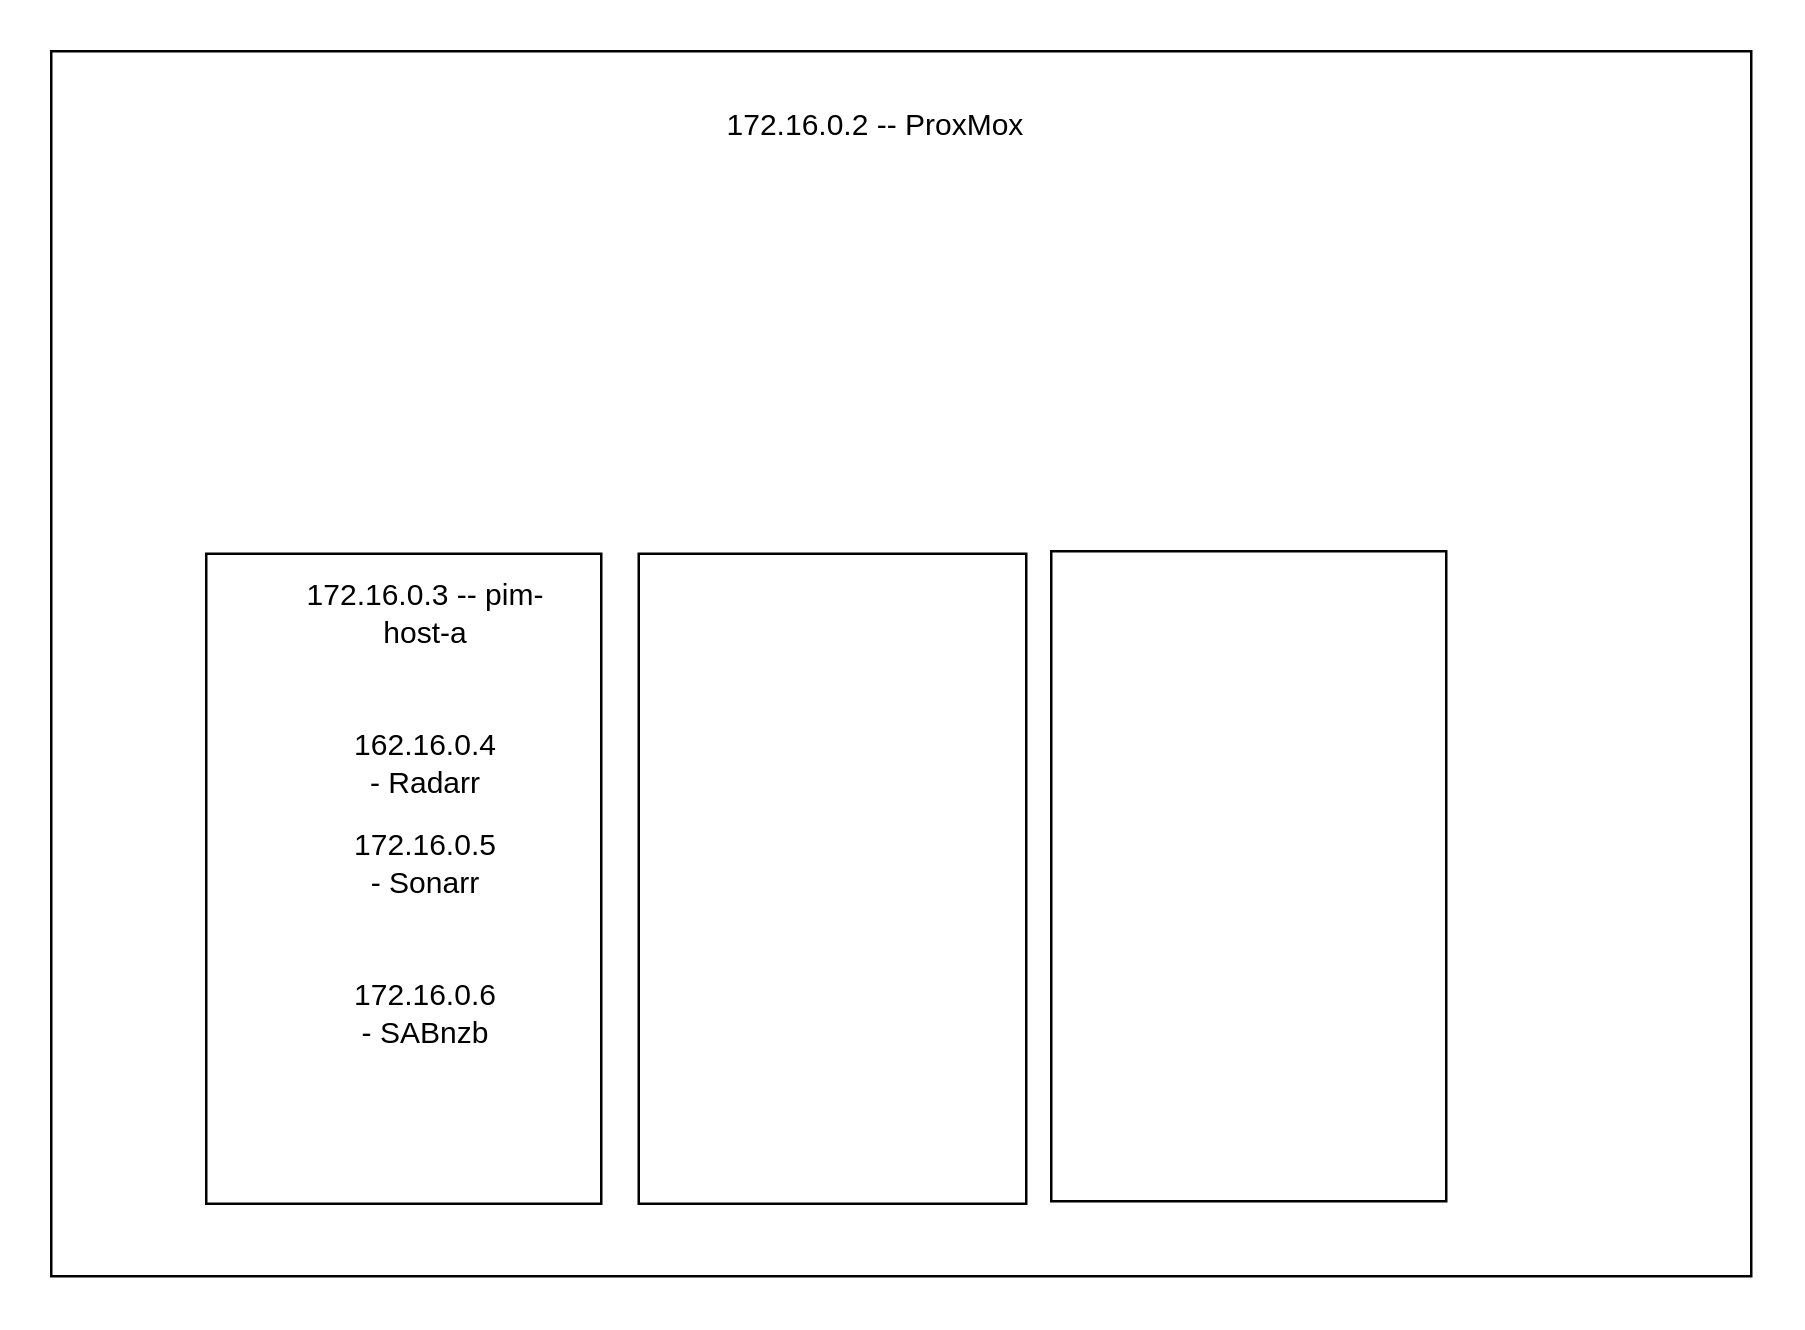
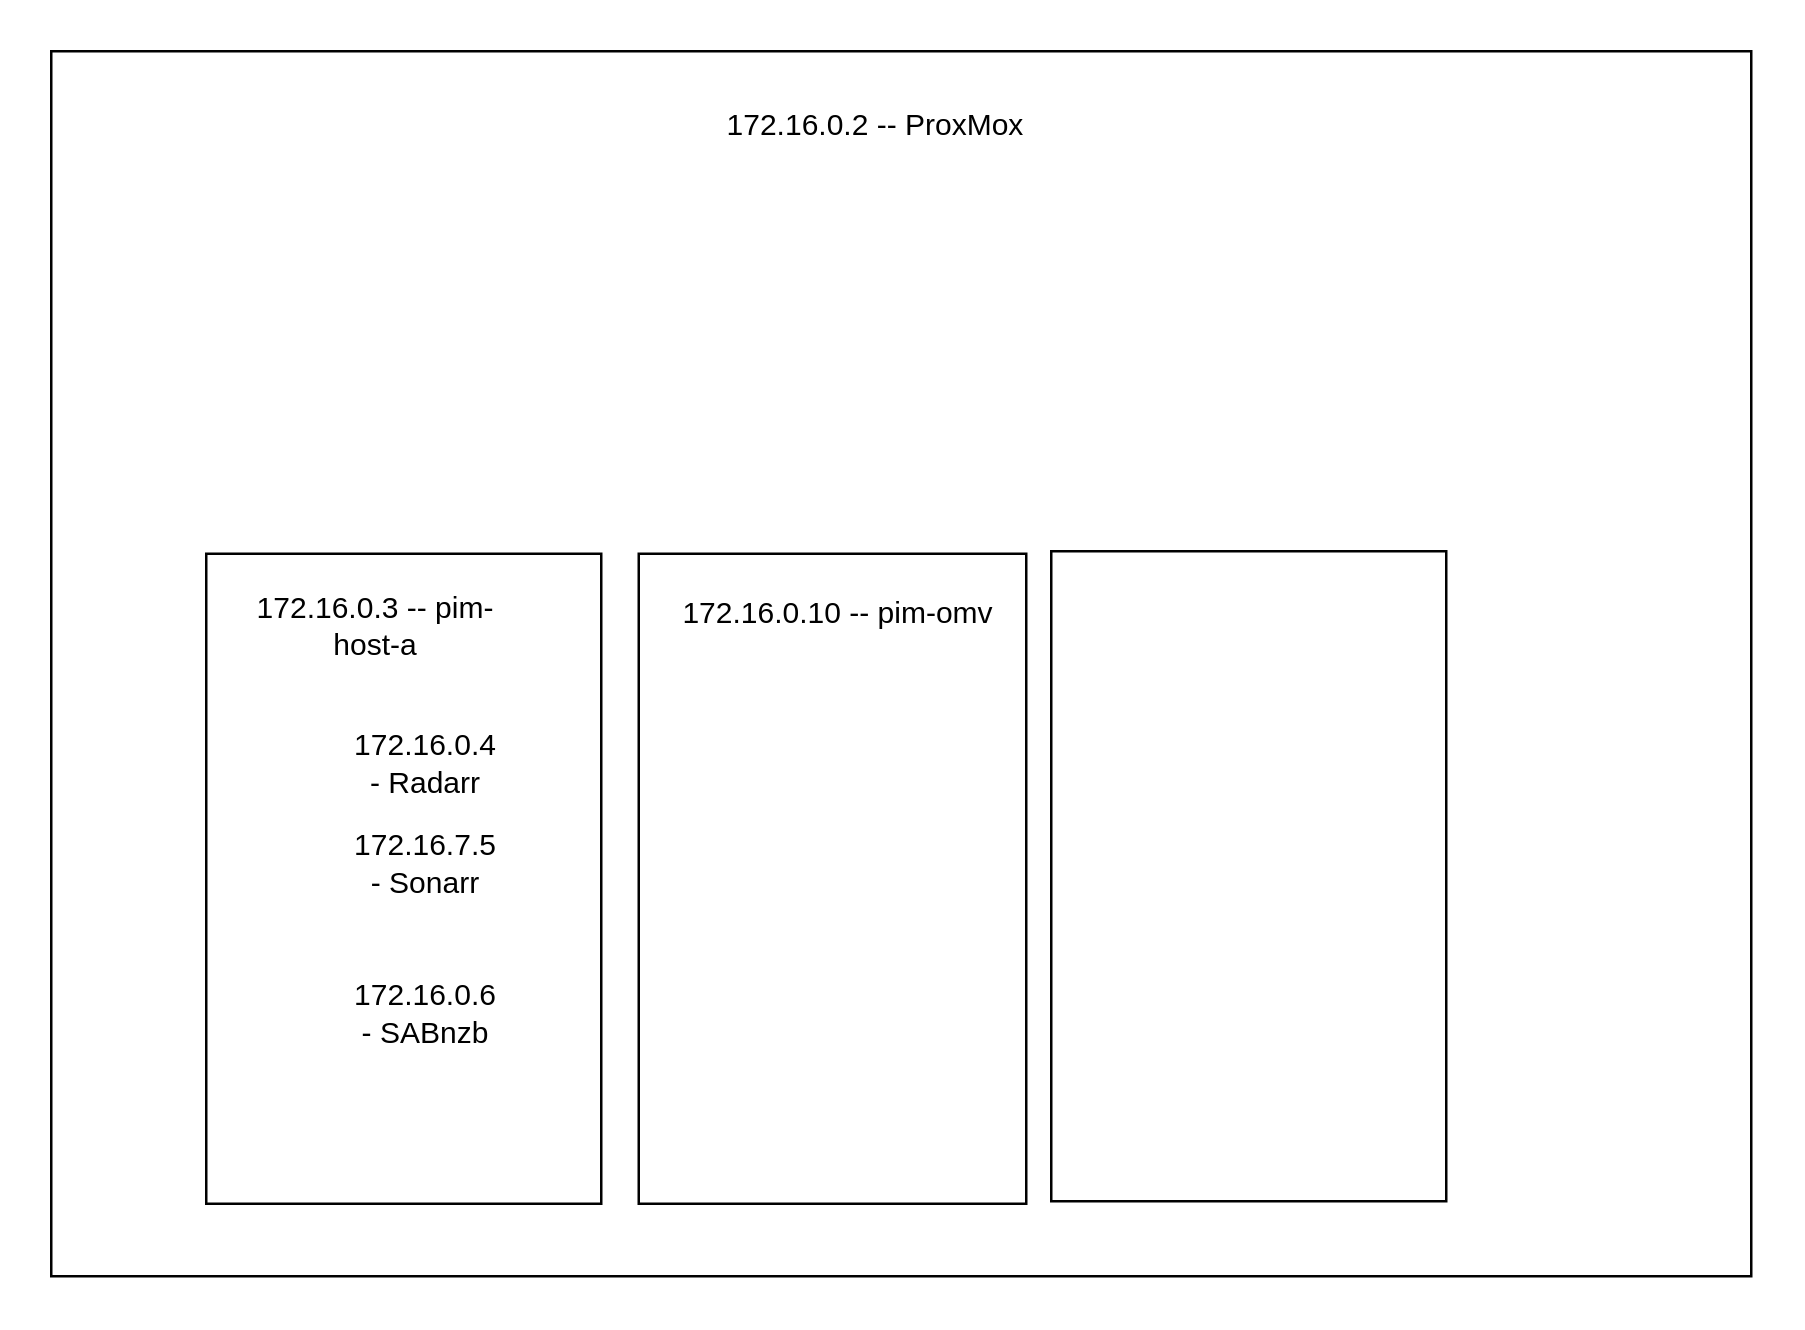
  <mxCell id="0" />
  <mxCell id="1" parent="0" />
  <mxCell id="2" value="" style="rounded=0;whiteSpace=wrap;html=1;" parent="1" vertex="1"><mxGeometry x="20" y="20" width="680" height="490" as="geometry" /></mxCell>
  <mxCell id="3" value="" style="rounded=0;whiteSpace=wrap;html=1;" parent="1" vertex="1"><mxGeometry x="82" y="221" width="158" height="260" as="geometry" /></mxCell>
  <mxCell id="4" value="172.16.0.2 -- ProxMox" style="text;html=1;strokeColor=none;fillColor=none;align=center;verticalAlign=middle;whiteSpace=wrap;rounded=0;" parent="1" vertex="1"><mxGeometry x="275" y="35" width="150" height="30" as="geometry" /></mxCell>
  <mxCell id="5" value="" style="rounded=0;whiteSpace=wrap;html=1;" parent="1" vertex="1"><mxGeometry x="255" y="221" width="155" height="260" as="geometry" /></mxCell>
- <mxCell id="6" value="162.16.0.4 - Radarr" style="text;html=1;strokeColor=none;fillColor=none;align=center;verticalAlign=middle;whiteSpace=wrap;rounded=0;" parent="1" vertex="1"><mxGeometry x="140" y="290" width="60" height="30" as="geometry" /></mxCell>
- <mxCell id="7" value="172.16.0.5 - Sonarr" style="text;html=1;strokeColor=none;fillColor=none;align=center;verticalAlign=middle;whiteSpace=wrap;rounded=0;" parent="1" vertex="1"><mxGeometry x="140" y="330" width="60" height="30" as="geometry" /></mxCell>
+ <mxCell id="6" value="172.16.0.4 - Radarr" style="text;html=1;strokeColor=none;fillColor=none;align=center;verticalAlign=middle;whiteSpace=wrap;rounded=0;" parent="1" vertex="1"><mxGeometry x="140" y="290" width="60" height="30" as="geometry" /></mxCell>
+ <mxCell id="7" value="172.16.7.5 - Sonarr" style="text;html=1;strokeColor=none;fillColor=none;align=center;verticalAlign=middle;whiteSpace=wrap;rounded=0;" parent="1" vertex="1"><mxGeometry x="140" y="330" width="60" height="30" as="geometry" /></mxCell>
  <mxCell id="8" value="172.16.0.6 - SABnzb" style="text;html=1;strokeColor=none;fillColor=none;align=center;verticalAlign=middle;whiteSpace=wrap;rounded=0;" parent="1" vertex="1"><mxGeometry x="140" y="390" width="60" height="30" as="geometry" /></mxCell>
  <mxCell id="9" value="" style="rounded=0;whiteSpace=wrap;html=1;" parent="1" vertex="1"><mxGeometry x="420" y="220" width="158" height="260" as="geometry" /></mxCell>
- <mxCell id="10" value="172.16.0.3 -- pim-host-a" style="text;html=1;strokeColor=none;fillColor=none;align=center;verticalAlign=middle;whiteSpace=wrap;rounded=0;" parent="1" vertex="1"><mxGeometry x="110" y="230" width="120" height="30" as="geometry" /></mxCell>
+ <mxCell id="10" value="172.16.0.3 -- pim-host-a" style="text;html=1;strokeColor=none;fillColor=none;align=center;verticalAlign=middle;whiteSpace=wrap;rounded=0;" parent="1" vertex="1"><mxGeometry x="90" y="235" width="120" height="30" as="geometry" /></mxCell>
+ <mxCell id="11" value="172.16.0.10 -- pim-omv" style="text;html=1;strokeColor=none;fillColor=none;align=center;verticalAlign=middle;whiteSpace=wrap;rounded=0;" parent="1" vertex="1"><mxGeometry x="270" y="230" width="130" height="30" as="geometry" /></mxCell>
